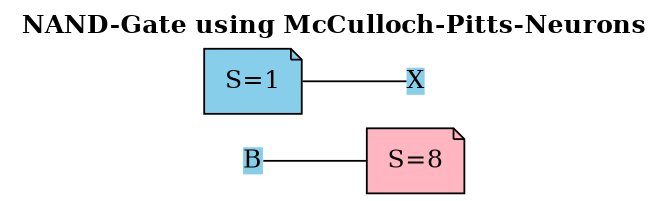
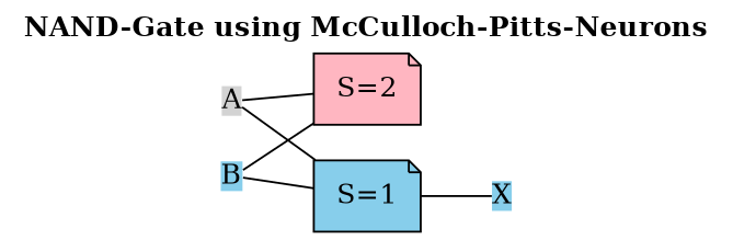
  digraph {
    compound=true
    fontname="DejaVu Serif"
    label=<<B>NAND-Gate using McCulloch-Pitts-Neurons</B>>
    labelloc=t
    rankdir=LR
    node [fillcolor=skyblue fontname="DejaVu Serif" shape=plain style=filled]
    edge [arrowhead=none fontname="DejaVu Serif"]
-   n1 [fillcolor=lightpink label="S=8" shape=note]
+   n1 [fillcolor=lightpink label="S=2" shape=note]
    n2 [label="S=1" shape=note]
    n3 [label=X]
+   n4 [fillcolor=lightgrey label=A]
    n5 [label=B]
    n2 -> n3
+   n4 -> n1
+   n4 -> n2
    n5 -> n1
+   n5 -> n2
  }
